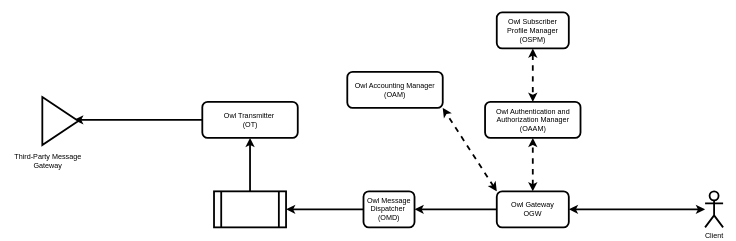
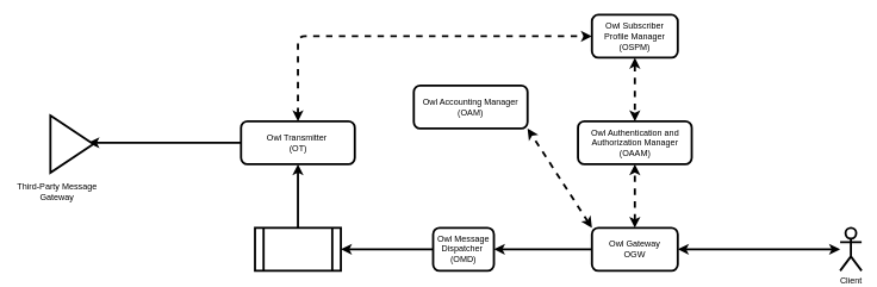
  <mxCell id="0" />
  <mxCell id="1" parent="0" />
  <mxCell id="2" style="edgeStyle=none;html=1;entryX=0.5;entryY=0;entryDx=0;entryDy=0;strokeWidth=3;startArrow=classic;startFill=1;dashed=1;" edge="1" parent="1" source="3" target="4"><mxGeometry relative="1" as="geometry" /></mxCell>
  <mxCell id="3" value="Owl Subscriber Profile Manager&lt;br&gt;(OSPM)" style="rounded=1;whiteSpace=wrap;html=1;strokeWidth=3;" vertex="1" parent="1"><mxGeometry x="827" y="20" width="120" height="60" as="geometry" /></mxCell>
  <mxCell id="4" value="Owl Authentication and Authorization Manager&lt;br&gt;(OAAM)" style="rounded=1;whiteSpace=wrap;html=1;strokeWidth=3;" vertex="1" parent="1"><mxGeometry x="807.5" y="169" width="159" height="60" as="geometry" /></mxCell>
  <mxCell id="5" style="edgeStyle=none;html=1;entryX=0.5;entryY=1;entryDx=0;entryDy=0;strokeWidth=3;startArrow=classic;startFill=1;dashed=1;" edge="1" parent="1" source="8" target="4"><mxGeometry relative="1" as="geometry" /></mxCell>
  <mxCell id="6" style="edgeStyle=none;html=1;exitX=0;exitY=0;exitDx=0;exitDy=0;entryX=1;entryY=1;entryDx=0;entryDy=0;dashed=1;strokeWidth=3;startArrow=classic;startFill=1;" edge="1" parent="1" source="8" target="11"><mxGeometry relative="1" as="geometry" /></mxCell>
  <mxCell id="7" style="edgeStyle=none;html=1;entryX=1;entryY=0.5;entryDx=0;entryDy=0;strokeWidth=3;startArrow=none;startFill=0;" edge="1" parent="1" source="8" target="15"><mxGeometry relative="1" as="geometry" /></mxCell>
  <mxCell id="8" value="Owl Gateway&lt;br&gt;OGW" style="rounded=1;whiteSpace=wrap;html=1;strokeWidth=3;" vertex="1" parent="1"><mxGeometry x="827" y="318" width="120" height="60" as="geometry" /></mxCell>
  <mxCell id="9" style="edgeStyle=none;html=1;startArrow=classic;startFill=1;strokeWidth=3;" edge="1" parent="1" source="10" target="8"><mxGeometry relative="1" as="geometry" /></mxCell>
  <mxCell id="10" value="Client" style="shape=umlActor;verticalLabelPosition=bottom;verticalAlign=top;html=1;outlineConnect=0;strokeWidth=3;" vertex="1" parent="1"><mxGeometry x="1174" y="318" width="30" height="60" as="geometry" /></mxCell>
  <mxCell id="11" value="Owl Accounting Manager&lt;br&gt;(OAM)" style="rounded=1;whiteSpace=wrap;html=1;strokeWidth=3;" vertex="1" parent="1"><mxGeometry x="578" y="119" width="159" height="60" as="geometry" /></mxCell>
  <mxCell id="12" style="edgeStyle=none;html=1;strokeWidth=3;startArrow=none;startFill=0;" edge="1" parent="1" source="13" target="18"><mxGeometry relative="1" as="geometry" /></mxCell>
  <mxCell id="13" value="" style="shape=process;whiteSpace=wrap;html=1;backgroundOutline=1;strokeWidth=3;" vertex="1" parent="1"><mxGeometry x="356" y="318" width="120" height="60" as="geometry" /></mxCell>
  <mxCell id="14" style="edgeStyle=none;html=1;strokeWidth=3;startArrow=none;startFill=0;" edge="1" parent="1" source="15" target="13"><mxGeometry relative="1" as="geometry" /></mxCell>
  <mxCell id="15" value="Owl Message Dispatcher&amp;nbsp;&lt;br&gt;(OMD)" style="rounded=1;whiteSpace=wrap;html=1;strokeWidth=3;" vertex="1" parent="1"><mxGeometry x="605" y="318" width="85" height="60" as="geometry" /></mxCell>
+ <mxCell id="16" style="edgeStyle=orthogonalEdgeStyle;html=1;entryX=0;entryY=0.5;entryDx=0;entryDy=0;strokeWidth=3;startArrow=classic;startFill=1;dashed=1;" edge="1" parent="1" source="18" target="3"><mxGeometry relative="1" as="geometry"><Array as="points"><mxPoint x="416" y="50" /></Array></mxGeometry></mxCell>
  <mxCell id="17" style="edgeStyle=orthogonalEdgeStyle;html=1;entryX=0.883;entryY=0.475;entryDx=0;entryDy=0;entryPerimeter=0;strokeWidth=3;startArrow=none;startFill=0;" edge="1" parent="1" source="18" target="19"><mxGeometry relative="1" as="geometry" /></mxCell>
  <mxCell id="18" value="Owl Transmitter&amp;nbsp;&lt;br&gt;(OT)" style="rounded=1;whiteSpace=wrap;html=1;strokeWidth=3;" vertex="1" parent="1"><mxGeometry x="336.5" y="169" width="159" height="60" as="geometry" /></mxCell>
  <mxCell id="19" value="" style="triangle;whiteSpace=wrap;html=1;strokeWidth=3;" vertex="1" parent="1"><mxGeometry x="70" y="161" width="60" height="80" as="geometry" /></mxCell>
  <mxCell id="20" value="Third-Party Message Gateway" style="text;html=1;strokeColor=none;fillColor=none;align=center;verticalAlign=middle;whiteSpace=wrap;rounded=0;strokeWidth=3;" vertex="1" parent="1"><mxGeometry x="20" y="253" width="119" height="30" as="geometry" /></mxCell>
